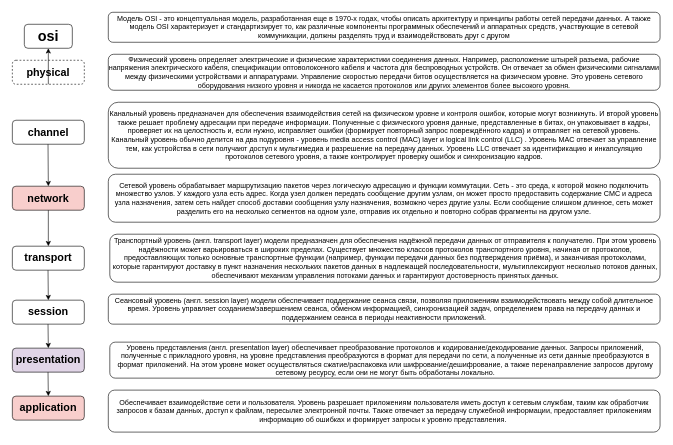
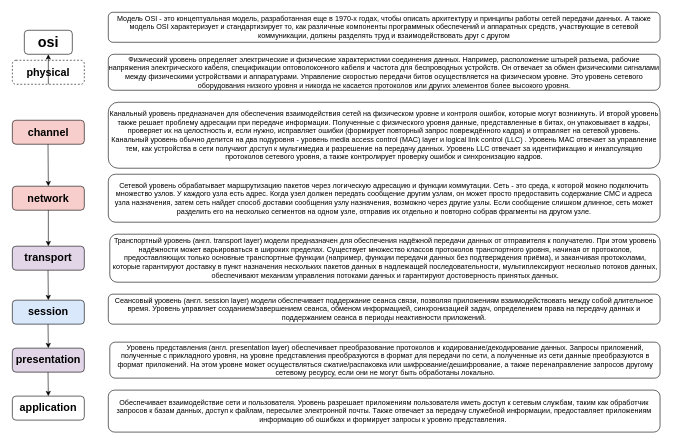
  <mxCell id="0" />
  <mxCell id="1" parent="0" />
  <mxCell id="2" value="Транспортный уровень (англ. transport layer) модели предназначен для обеспечения надёжной передачи данных от отправителя к получателю. При этом уровень надёжности может варьироваться в широких пределах. Существует множество классов протоколов транспортного уровня, начиная от протоколов, предоставляющих только основные транспортные функции (например, функции передачи данных без подтверждения приёма), и заканчивая протоколами, которые гарантируют доставку в пункт назначения нескольких пакетов данных в надлежащей последовательности, мультиплексируют несколько потоков данных, обеспечивают механизм управления потоками данных и гарантируют достоверность принятых данных." style="rounded=1;whiteSpace=wrap;html=1;fontSize=12;" vertex="1" parent="1"><mxGeometry x="182.5" y="390" width="917.5" height="80" as="geometry" /></mxCell>
- <mxCell id="3" value="transport" style="rounded=1;whiteSpace=wrap;html=1;fontSize=18;fontStyle=1" vertex="1" parent="1"><mxGeometry x="20" y="410" width="120" height="40" as="geometry" /></mxCell>
+ <mxCell id="3" value="transport" style="rounded=1;whiteSpace=wrap;html=1;fontSize=18;fontStyle=1;fillColor=#e1d5e7;" vertex="1" parent="1"><mxGeometry x="20" y="410" width="120" height="40" as="geometry" /></mxCell>
  <mxCell id="4" value="&lt;div style=&quot;font-size: 12px;&quot;&gt;&lt;span style=&quot;font-size: 12px; background-color: initial;&quot;&gt;Сетевой уровень обрабатывает маршрутизацию пакетов через логическую адресацию и функции коммутации. Сеть - это среда, к которой можно подключить множество узлов. У&lt;/span&gt;&lt;span style=&quot;background-color: initial; font-size: 12px;&quot;&gt;&amp;nbsp;каждого узла есть адрес. Когда узел должен передать сообщение другим узлам, он может просто предоставить содержание СМС и адреса узла назначения, затем сеть найдет способ доставки сообщения узлу назначения, возможно через другие узлы. Если сообщение слишком длинное, сеть может разделить его на несколько сегментов на одном узле, отправив их отдельно и повторно собрав фрагменты на другом узле.&lt;/span&gt;&lt;/div&gt;" style="rounded=1;whiteSpace=wrap;html=1;fontSize=12;align=center;" vertex="1" parent="1"><mxGeometry x="180" y="290" width="920" height="80" as="geometry" /></mxCell>
  <mxCell id="5" value="network" style="rounded=1;whiteSpace=wrap;html=1;fontSize=18;fontStyle=1;fillColor=#f8cecc;" vertex="1" parent="1"><mxGeometry x="20" y="310" width="120" height="40" as="geometry" /></mxCell>
  <mxCell id="6" value="Канальный уровень предназначен для обеспечения взаимодействия сетей на физическом уровне и контроля ошибок, которые могут возникнуть. И второй уровень также решает проблему адресации при передаче информации. Полученные с физического уровня данные, представленные в битах, он упаковывает в кадры, проверяет их на целостность и, если нужно, исправляет ошибки (формирует повторный запрос повреждённого кадра) и отправляет на сетевой уровень. Канальный уровень обычно делится на два подуровня - уровень media access control (MAC) layer и logical link control (LLC) . Уровень MAC отвечает за управление тем, как устройства в сети получают доступ к мультимедиа и разрешение на передачу данных. Уровень LLC отвечает за идентификацию и инкапсуляцию протоколов сетевого уровня, а также контролирует проверку ошибок и синхронизацию кадров." style="rounded=1;whiteSpace=wrap;html=1;fontSize=12;" vertex="1" parent="1"><mxGeometry x="180" y="170" width="920" height="110" as="geometry" /></mxCell>
- <mxCell id="7" value="channel" style="rounded=1;whiteSpace=wrap;html=1;fontSize=18;fontStyle=1" vertex="1" parent="1"><mxGeometry x="20" y="200" width="120" height="40" as="geometry" /></mxCell>
+ <mxCell id="7" value="channel" style="rounded=1;whiteSpace=wrap;html=1;fontSize=18;fontStyle=1;fillColor=#f8cecc;" vertex="1" parent="1"><mxGeometry x="20" y="200" width="120" height="40" as="geometry" /></mxCell>
  <mxCell id="8" value="Физический уровень определяет электрические и физические характеристики соединения данных. Например, расположение штырей разъема, рабочие напряжения электрического кабеля, спецификации оптоволоконного кабеля и частота для беспроводных устройств. Он отвечает за обмен физическими сигналами между физическими устройствами и аппаратурами. Управление скоростью передачи битов осуществляется на физическом уровне. Это уровень сетевого оборудования низкого уровня и никогда не касается протоколов или других элементов более высокого уровня." style="rounded=1;whiteSpace=wrap;html=1;fontSize=12;" vertex="1" parent="1"><mxGeometry x="180" y="90" width="920" height="60" as="geometry" /></mxCell>
  <mxCell id="9" value="physical" style="rounded=1;whiteSpace=wrap;html=1;fontSize=18;fontStyle=1;dashed=1;" vertex="1" parent="1"><mxGeometry x="20" y="100" width="120" height="40" as="geometry" /></mxCell>
- <mxCell id="10" value="osi" style="rounded=1;whiteSpace=wrap;html=1;fontSize=24;fontStyle=1" vertex="1" parent="1"><mxGeometry x="40" y="40" width="80" height="40" as="geometry" /></mxCell>
+ <mxCell id="10" value="osi" style="rounded=1;whiteSpace=wrap;html=1;fontSize=24;fontStyle=1" vertex="1" parent="1"><mxGeometry x="40" y="50" width="80" height="40" as="geometry" /></mxCell>
  <mxCell id="11" value="&lt;span style=&quot;font-weight: normal; font-size: 12px;&quot;&gt;Сеансовый уровень (англ. session layer) модели обеспечивает поддержание сеанса связи, позволяя приложениям взаимодействовать между собой длительное время. Уровень управляет созданием/завершением сеанса, обменом информацией, синхронизацией задач, определением права на передачу данных и поддержанием сеанса в периоды неактивности приложений.&lt;/span&gt;" style="rounded=1;whiteSpace=wrap;html=1;fontSize=12;fontStyle=1" vertex="1" parent="1"><mxGeometry x="180" y="490" width="920" height="50" as="geometry" /></mxCell>
  <mxCell id="12" value="Уровень представления (англ. presentation layer) обеспечивает преобразование протоколов и кодирование/декодирование данных. Запросы приложений, полученные с прикладного уровня, на уровне представления преобразуются в формат для передачи по сети, а полученные из сети данные преобразуются в формат приложений. На этом уровне может осуществляться сжатие/распаковка или шифрование/дешифрование, а также перенаправление запросов другому сетевому ресурсу, если они не могут быть обработаны локально." style="rounded=1;whiteSpace=wrap;html=1;fontSize=12;" vertex="1" parent="1"><mxGeometry x="182.5" y="570" width="917.5" height="60" as="geometry" /></mxCell>
  <mxCell id="13" value="Обеспечивает взаимодействие сети и пользователя. Уровень разрешает приложениям пользователя иметь доступ к сетевым службам, таким как обработчик запросов к базам данных, доступ к файлам, пересылке электронной почты. Также отвечает за передачу служебной информации, предоставляет приложениям информацию об ошибках и формирует запросы к уровню представления.&amp;nbsp;" style="rounded=1;whiteSpace=wrap;html=1;fontSize=12;" vertex="1" parent="1"><mxGeometry x="180" y="650" width="920" height="70" as="geometry" /></mxCell>
- <mxCell id="14" value="application" style="rounded=1;whiteSpace=wrap;html=1;fontSize=18;fontStyle=1;fillColor=#f8cecc;" vertex="1" parent="1"><mxGeometry x="20" y="660" width="120" height="40" as="geometry" /></mxCell>
+ <mxCell id="14" value="application" style="rounded=1;whiteSpace=wrap;html=1;fontSize=18;fontStyle=1" vertex="1" parent="1"><mxGeometry x="20" y="660" width="120" height="40" as="geometry" /></mxCell>
  <mxCell id="15" value="presentation" style="rounded=1;whiteSpace=wrap;html=1;fontSize=18;fontStyle=1;fillColor=#e1d5e7;" vertex="1" parent="1"><mxGeometry x="20" y="580" width="120" height="40" as="geometry" /></mxCell>
- <mxCell id="16" value="session" style="rounded=1;whiteSpace=wrap;html=1;fontSize=18;fontStyle=1" vertex="1" parent="1"><mxGeometry x="20" y="500" width="120" height="40" as="geometry" /></mxCell>
+ <mxCell id="16" value="session" style="rounded=1;whiteSpace=wrap;html=1;fontSize=18;fontStyle=1;fillColor=#dae8fc;" vertex="1" parent="1"><mxGeometry x="20" y="500" width="120" height="40" as="geometry" /></mxCell>
  <mxCell id="17" value="" style="endArrow=classic;html=1;rounded=0;fontSize=12;exitX=0.5;exitY=1;exitDx=0;exitDy=0;" edge="1" parent="1" source="9" target="10"><mxGeometry width="50" height="50" relative="1" as="geometry"><mxPoint x="450" y="420" as="sourcePoint" /><mxPoint x="500" y="370" as="targetPoint" /></mxGeometry></mxCell>
  <mxCell id="18" value="" style="endArrow=classic;html=1;rounded=0;fontSize=12;exitX=0.5;exitY=1;exitDx=0;exitDy=0;entryX=0.5;entryY=0;entryDx=0;entryDy=0;" edge="1" parent="1" target="5"><mxGeometry width="50" height="50" relative="1" as="geometry"><mxPoint x="79.5" y="240" as="sourcePoint" /><mxPoint x="79.5" y="300" as="targetPoint" /></mxGeometry></mxCell>
  <mxCell id="19" value="" style="endArrow=classic;html=1;rounded=0;fontSize=12;exitX=0.5;exitY=1;exitDx=0;exitDy=0;" edge="1" parent="1"><mxGeometry width="50" height="50" relative="1" as="geometry"><mxPoint x="80" y="350" as="sourcePoint" /><mxPoint x="80" y="410" as="targetPoint" /></mxGeometry></mxCell>
  <mxCell id="20" value="" style="endArrow=classic;html=1;rounded=0;fontSize=12;exitX=0.5;exitY=1;exitDx=0;exitDy=0;" edge="1" parent="1"><mxGeometry width="50" height="50" relative="1" as="geometry"><mxPoint x="79.5" y="450" as="sourcePoint" /><mxPoint x="80" y="500" as="targetPoint" /></mxGeometry></mxCell>
  <mxCell id="21" value="" style="endArrow=classic;html=1;rounded=0;fontSize=12;exitX=0.5;exitY=1;exitDx=0;exitDy=0;" edge="1" parent="1"><mxGeometry width="50" height="50" relative="1" as="geometry"><mxPoint x="79.5" y="540" as="sourcePoint" /><mxPoint x="80" y="580" as="targetPoint" /></mxGeometry></mxCell>
  <mxCell id="22" value="" style="endArrow=classic;html=1;rounded=0;fontSize=12;exitX=0.5;exitY=1;exitDx=0;exitDy=0;" edge="1" parent="1"><mxGeometry width="50" height="50" relative="1" as="geometry"><mxPoint x="79.5" y="620" as="sourcePoint" /><mxPoint x="80" y="660" as="targetPoint" /></mxGeometry></mxCell>
  <mxCell id="23" value="Модель OSI - это концептуальная модель, разработанная еще в 1970-х годах, чтобы описать архитектуру и принципы работы сетей передачи данных. А также модель OSI характеризует и стандартизирует то, как различные компоненты программных обеспечений и аппаратных средств, участвующие в сетевой коммуникации, должны разделять труд и взаимодействовать друг с другом" style="rounded=1;whiteSpace=wrap;html=1;fontSize=12;" vertex="1" parent="1"><mxGeometry x="180" y="20" width="920" height="50" as="geometry" /></mxCell>
